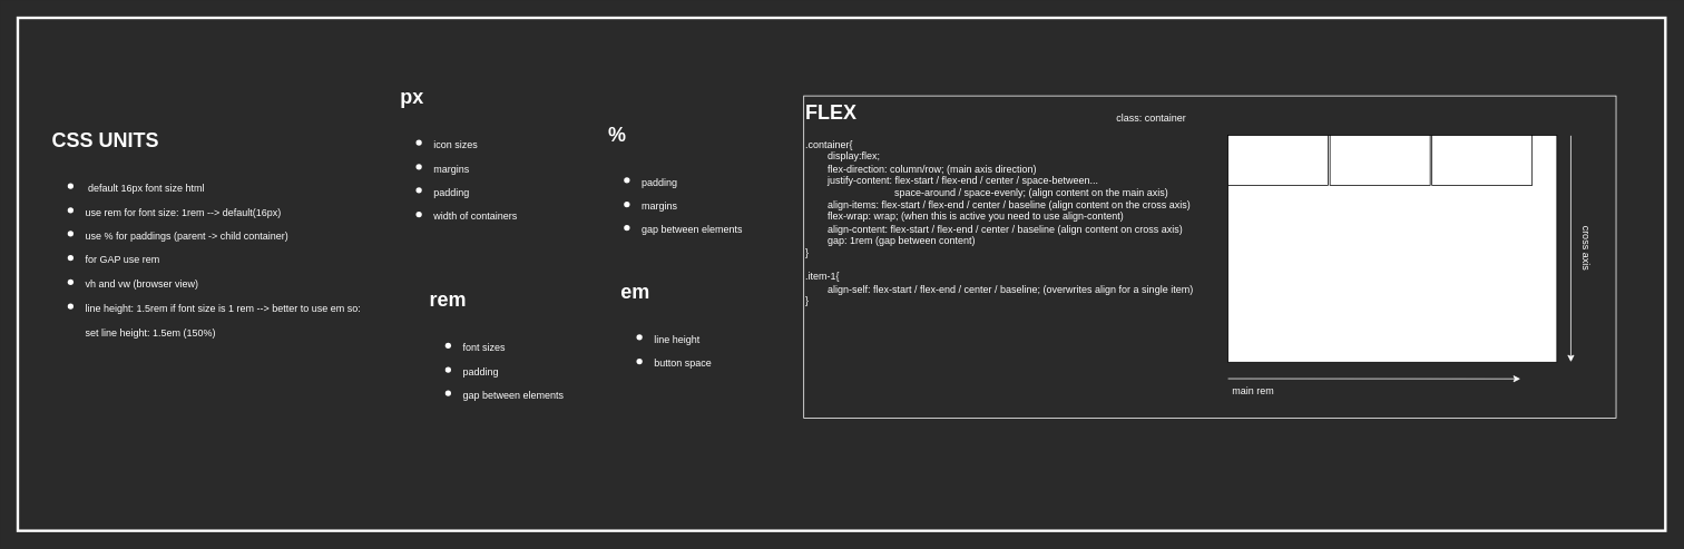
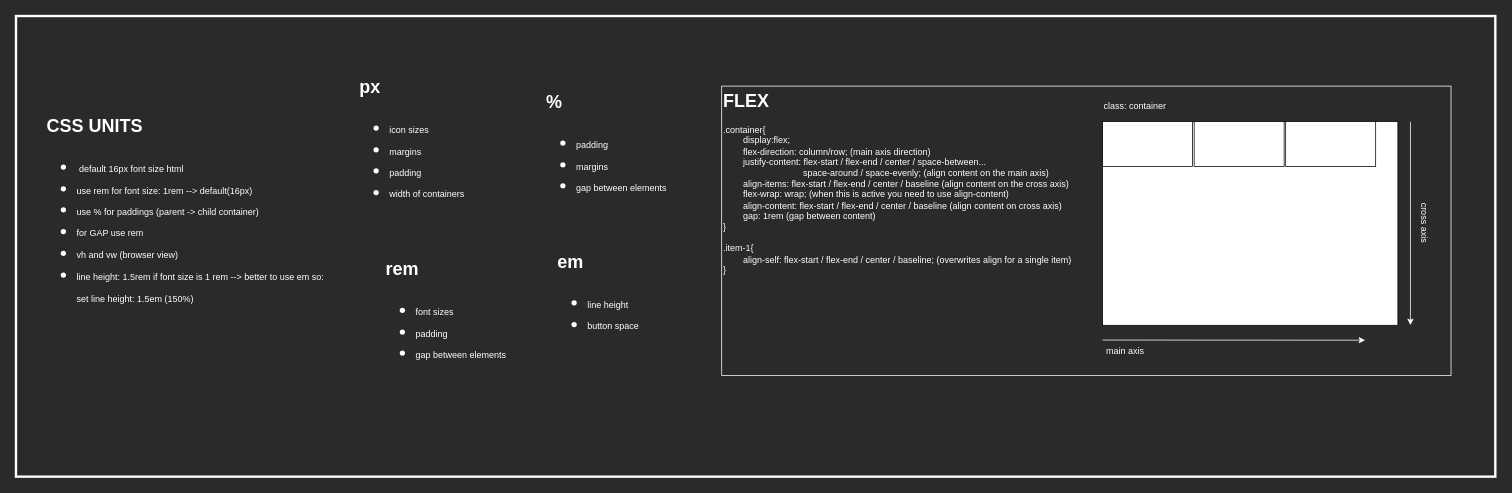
  <mxCell id="0" />
  <mxCell id="1" parent="0" />
  <mxCell id="2" value="" style="rounded=0;whiteSpace=wrap;html=1;fillColor=none;strokeWidth=3.15;fontColor=light-dark(#ffffff, #ededed);labelBorderColor=light-dark(#FFFFFF,#EDEDED);strokeColor=#FFFFFF;" parent="1" vertex="1"><mxGeometry x="20.82" y="20.69" width="1972.43" height="614.18" as="geometry" /></mxCell>
  <mxCell id="3" value="&lt;h1 style=&quot;margin-top: 0px;&quot;&gt;CSS UNITS&lt;/h1&gt;&lt;h1 style=&quot;margin-top: 0px;&quot;&gt;&lt;ul&gt;&lt;li&gt;&lt;span style=&quot;font-size: 12px; font-weight: 400;&quot;&gt;&amp;nbsp;default 16px font size html&lt;/span&gt;&lt;/li&gt;&lt;li&gt;&lt;span style=&quot;font-size: 12px; font-weight: 400;&quot;&gt;use rem for font size: 1rem --&amp;gt; default(16px)&lt;/span&gt;&lt;/li&gt;&lt;li&gt;&lt;span style=&quot;font-size: 12px; font-weight: 400;&quot;&gt;use % for paddings (parent -&amp;gt; child container)&lt;/span&gt;&lt;/li&gt;&lt;li&gt;&lt;span style=&quot;font-size: 12px; font-weight: 400;&quot;&gt;for GAP use rem&lt;/span&gt;&lt;/li&gt;&lt;li&gt;&lt;span style=&quot;font-size: 12px; font-weight: 400;&quot;&gt;vh and vw (browser view)&lt;/span&gt;&lt;/li&gt;&lt;li&gt;&lt;span style=&quot;font-size: 12px; font-weight: 400;&quot;&gt;line height: 1.5rem if font size is 1 rem --&amp;gt; better to use em so:&lt;br&gt;set line height: 1.5em (150%)&lt;/span&gt;&lt;/li&gt;&lt;/ul&gt;&lt;/h1&gt;" style="text;html=1;whiteSpace=wrap;overflow=hidden;rounded=0;strokeColor=none;strokeWidth=1.968;fontColor=light-dark(#ffffff, #ededed);" parent="1" vertex="1"><mxGeometry x="60.19" y="146.68" width="397.63" height="314.96" as="geometry" /></mxCell>
  <mxCell id="4" value="&lt;h1 style=&quot;margin-top: 0px;&quot;&gt;&lt;span style=&quot;background-color: initial;&quot;&gt;px&lt;/span&gt;&lt;/h1&gt;&lt;h1 style=&quot;margin-top: 0px;&quot;&gt;&lt;ul&gt;&lt;li&gt;&lt;span style=&quot;font-size: 12px; font-weight: 400;&quot;&gt;icon sizes&lt;/span&gt;&lt;/li&gt;&lt;li&gt;&lt;span style=&quot;font-size: 12px; font-weight: 400;&quot;&gt;margins&lt;/span&gt;&lt;/li&gt;&lt;li&gt;&lt;span style=&quot;font-size: 12px; font-weight: 400;&quot;&gt;padding&lt;/span&gt;&lt;/li&gt;&lt;li&gt;&lt;span style=&quot;font-size: 12px; font-weight: 400;&quot;&gt;width of containers&lt;/span&gt;&lt;/li&gt;&lt;/ul&gt;&lt;/h1&gt;" style="text;html=1;whiteSpace=wrap;overflow=hidden;rounded=0;fontColor=light-dark(#ffffff, #ededed);" parent="1" vertex="1"><mxGeometry x="476.88" y="95.18" width="200.79" height="208.66" as="geometry" /></mxCell>
- <mxCell id="5" value="&lt;h1 style=&quot;margin-top: 0px;&quot;&gt;%&lt;/h1&gt;&lt;h1 style=&quot;margin-top: 0px;&quot;&gt;&lt;ul&gt;&lt;li&gt;&lt;span style=&quot;font-size: 12px; font-weight: 400;&quot;&gt;padding&lt;/span&gt;&lt;/li&gt;&lt;li&gt;&lt;span style=&quot;font-size: 12px; font-weight: 400;&quot;&gt;margins&lt;/span&gt;&lt;/li&gt;&lt;li&gt;&lt;span style=&quot;font-size: 12px; font-weight: 400;&quot;&gt;gap between elements&lt;/span&gt;&lt;/li&gt;&lt;/ul&gt;&lt;/h1&gt;" style="text;html=1;whiteSpace=wrap;overflow=hidden;rounded=0;fontColor=light-dark(#ffffff, #ededed);" parent="1" vertex="1"><mxGeometry x="725.54" y="140.18" width="196.85" height="173.22" as="geometry" /></mxCell>
+ <mxCell id="5" value="&lt;h1 style=&quot;margin-top: 0px;&quot;&gt;%&lt;/h1&gt;&lt;h1 style=&quot;margin-top: 0px;&quot;&gt;&lt;ul&gt;&lt;li&gt;&lt;span style=&quot;font-size: 12px; font-weight: 400;&quot;&gt;padding&lt;/span&gt;&lt;/li&gt;&lt;li&gt;&lt;span style=&quot;font-size: 12px; font-weight: 400;&quot;&gt;margins&lt;/span&gt;&lt;/li&gt;&lt;li&gt;&lt;span style=&quot;font-size: 12px; font-weight: 400;&quot;&gt;gap between elements&lt;/span&gt;&lt;/li&gt;&lt;/ul&gt;&lt;/h1&gt;" style="text;html=1;whiteSpace=wrap;overflow=hidden;rounded=0;fontColor=light-dark(#ffffff, #ededed);" parent="1" vertex="1"><mxGeometry x="725.54" y="115.18" width="196.85" height="173.22" as="geometry" /></mxCell>
  <mxCell id="6" value="&lt;h1 style=&quot;margin-top: 0px;&quot;&gt;rem&lt;/h1&gt;&lt;h1 style=&quot;margin-top: 0px;&quot;&gt;&lt;ul&gt;&lt;li&gt;&lt;span style=&quot;font-size: 12px; font-weight: 400;&quot;&gt;font sizes&lt;/span&gt;&lt;/li&gt;&lt;li&gt;&lt;span style=&quot;font-size: 12px; font-weight: 400;&quot;&gt;padding&lt;/span&gt;&lt;/li&gt;&lt;li&gt;&lt;span style=&quot;font-size: 12px; font-weight: 400;&quot;&gt;gap between elements&lt;/span&gt;&lt;/li&gt;&lt;/ul&gt;&lt;/h1&gt;" style="text;html=1;whiteSpace=wrap;overflow=hidden;rounded=0;fontColor=light-dark(#ffffff, #ededed);" parent="1" vertex="1"><mxGeometry x="511.877" y="337.777" width="196.85" height="173.22" as="geometry" /></mxCell>
  <mxCell id="7" value="&lt;h1 style=&quot;margin-top: 0px;&quot;&gt;em&lt;/h1&gt;&lt;h1 style=&quot;margin-top: 0px;&quot;&gt;&lt;ul&gt;&lt;li&gt;&lt;span style=&quot;font-size: 12px; font-weight: 400;&quot;&gt;line height&lt;/span&gt;&lt;/li&gt;&lt;li&gt;&lt;span style=&quot;font-size: 12px; font-weight: 400;&quot;&gt;button space&lt;/span&gt;&lt;/li&gt;&lt;/ul&gt;&lt;/h1&gt;" style="text;html=1;whiteSpace=wrap;overflow=hidden;rounded=0;fontColor=light-dark(#ffffff, #ededed);" parent="1" vertex="1"><mxGeometry x="741.294" y="327.774" width="196.85" height="173.22" as="geometry" /></mxCell>
  <mxCell id="8" value="&lt;h1 style=&quot;margin-top: 0px;&quot;&gt;FLEX&lt;/h1&gt;&lt;div&gt;.container{&lt;/div&gt;&lt;div&gt;&lt;span style=&quot;white-space: pre;&quot;&gt;&#09;&lt;/span&gt;display:flex;&lt;br&gt;&lt;/div&gt;&lt;div&gt;&lt;span style=&quot;white-space: pre;&quot;&gt;&#09;&lt;/span&gt;flex-direction: column/row; (main axis direction)&lt;br&gt;&lt;/div&gt;&lt;div&gt;&lt;span style=&quot;white-space: pre;&quot;&gt;&#09;&lt;/span&gt;justify-content: flex-start / flex-end / center / space-between...&lt;br&gt;&lt;/div&gt;&lt;div&gt;&lt;span style=&quot;white-space: pre;&quot;&gt;&#09;&lt;/span&gt;&lt;span style=&quot;white-space: pre;&quot;&gt;&#09;&lt;/span&gt;&lt;span style=&quot;white-space: pre;&quot;&gt;&#09;&lt;/span&gt;&lt;span style=&quot;white-space: pre;&quot;&gt;&#09;&lt;/span&gt;space-around / space-evenly; (align content on the main axis)&lt;br&gt;&lt;/div&gt;&lt;div&gt;&lt;span style=&quot;white-space: pre;&quot;&gt;&#09;&lt;/span&gt;align-items: flex-start / flex-end / center / baseline (align content on the cross axis)&lt;br&gt;&lt;/div&gt;&lt;div&gt;&lt;span style=&quot;white-space: pre;&quot;&gt;&#09;&lt;/span&gt;flex-wrap: wrap; (when this is active you need to use align-content)&lt;br&gt;&lt;/div&gt;&lt;div&gt;&lt;span style=&quot;white-space: pre;&quot;&gt;&#09;&lt;/span&gt;align-content:&amp;nbsp;&lt;span style=&quot;background-color: initial;&quot;&gt;flex-start / flex-end / center / baseline (align content on cross axis)&lt;/span&gt;&lt;br&gt;&lt;/div&gt;&lt;div&gt;&lt;span style=&quot;background-color: initial;&quot;&gt;&lt;span style=&quot;white-space: pre;&quot;&gt;&#09;&lt;/span&gt;gap: 1rem (gap between content)&lt;/span&gt;&lt;/div&gt;&lt;div&gt;}&lt;/div&gt;&lt;div&gt;&lt;br&gt;&lt;/div&gt;&lt;div&gt;.item-1{&lt;/div&gt;&lt;div&gt;&lt;span style=&quot;white-space: pre;&quot;&gt;&#09;&lt;/span&gt;align-self: flex-start / flex-end / center / baseline; (overwrites align for a single item)&lt;/div&gt;&lt;div&gt;}&lt;/div&gt;" style="text;html=1;whiteSpace=wrap;overflow=hidden;rounded=0;labelBorderColor=none;strokeColor=#FFFFFF;fontColor=light-dark(#ffffff, #ededed);" parent="1" vertex="1"><mxGeometry x="961.76" y="114.16" width="972.44" height="385.83" as="geometry" /></mxCell>
  <mxCell id="9" value="" style="rounded=0;whiteSpace=wrap;html=1;glass=0;fillColor=#FFFFFF;fontColor=light-dark(#ffffff, #ededed);" parent="1" vertex="1"><mxGeometry x="1469.64" y="161.4" width="393.7" height="271.65" as="geometry" /></mxCell>
- <mxCell id="10" value="class: container" style="text;html=1;align=center;verticalAlign=middle;whiteSpace=wrap;rounded=0;fontColor=light-dark(#ffffff, #ededed);" parent="1" vertex="1"><mxGeometry x="1326.76" y="125.97" width="102.36" height="30" as="geometry" /></mxCell>
+ <mxCell id="10" value="class: container" style="text;html=1;align=center;verticalAlign=middle;whiteSpace=wrap;rounded=0;fontColor=light-dark(#ffffff, #ededed);" parent="1" vertex="1"><mxGeometry x="1461.76" y="125.97" width="102.36" height="30" as="geometry" /></mxCell>
  <mxCell id="11" value="" style="endArrow=classic;html=1;rounded=0;entryX=0.847;entryY=0.786;entryDx=0;entryDy=0;entryPerimeter=0;fontColor=light-dark(#ffffff, #ededed);strokeColor=#FFFFFF;" parent="1" edge="1"><mxGeometry width="50" height="50" relative="1" as="geometry"><mxPoint x="1469.64" y="452.74" as="sourcePoint" /><mxPoint x="1819.679" y="452.948" as="targetPoint" /></mxGeometry></mxCell>
- <mxCell id="12" value="main rem" style="text;html=1;align=center;verticalAlign=middle;whiteSpace=wrap;rounded=0;fontColor=light-dark(#ffffff, #ededed);" parent="1" vertex="1"><mxGeometry x="1469.64" y="452.74" width="60" height="30" as="geometry" /></mxCell>
+ <mxCell id="12" value="main axis" style="text;html=1;align=center;verticalAlign=middle;whiteSpace=wrap;rounded=0;fontColor=light-dark(#ffffff, #ededed);" parent="1" vertex="1"><mxGeometry x="1469.64" y="452.74" width="60" height="30" as="geometry" /></mxCell>
  <mxCell id="13" value="" style="rounded=0;whiteSpace=wrap;html=1;fontColor=light-dark(#ffffff, #ededed);" parent="1" vertex="1"><mxGeometry x="1469.64" y="161.4" width="120" height="60" as="geometry" /></mxCell>
  <mxCell id="14" value="" style="rounded=0;whiteSpace=wrap;html=1;fontColor=light-dark(#ffffff, #ededed);" parent="1" vertex="1"><mxGeometry x="1591.687" y="161.397" width="120" height="60" as="geometry" /></mxCell>
  <mxCell id="15" value="" style="rounded=0;whiteSpace=wrap;html=1;fontColor=light-dark(#ffffff, #ededed);" parent="1" vertex="1"><mxGeometry x="1713.734" y="161.404" width="120" height="60" as="geometry" /></mxCell>
  <mxCell id="16" value="" style="endArrow=classic;html=1;rounded=0;fontColor=light-dark(#ffffff, #ededed);strokeColor=#FFFFFF;" parent="1" edge="1"><mxGeometry width="50" height="50" relative="1" as="geometry"><mxPoint x="1880.09" y="161.79" as="sourcePoint" /><mxPoint x="1880.09" y="432.79" as="targetPoint" /></mxGeometry></mxCell>
  <mxCell id="17" value="cross axis" style="text;html=1;align=center;verticalAlign=middle;whiteSpace=wrap;rounded=0;horizontal=1;textDirection=vertical-rl;fontColor=light-dark(#ffffff, #ededed);" parent="1" vertex="1"><mxGeometry x="1887.96" y="161.41" width="19.69" height="271.65" as="geometry" /></mxCell>
  <mxCell id="18" value="this: item" style="text;html=1;align=center;verticalAlign=middle;whiteSpace=wrap;rounded=0;fontColor=light-dark(#ffffff, #ededed);" parent="1" vertex="1"><mxGeometry x="1497.2" y="176.4" width="60" height="30" as="geometry" /></mxCell>
  <mxCell id="19" style="edgeStyle=orthogonalEdgeStyle;rounded=0;orthogonalLoop=1;jettySize=auto;html=1;exitX=0.5;exitY=1;exitDx=0;exitDy=0;fontColor=light-dark(#ffffff, #ededed);" parent="1" source="8" target="8" edge="1"><mxGeometry relative="1" as="geometry" /></mxCell>
